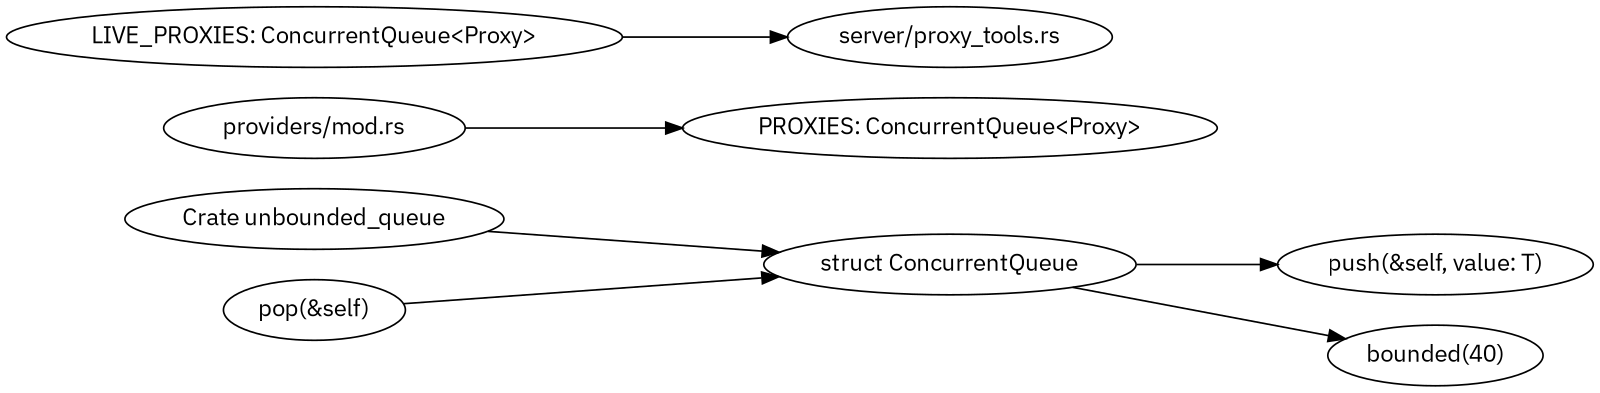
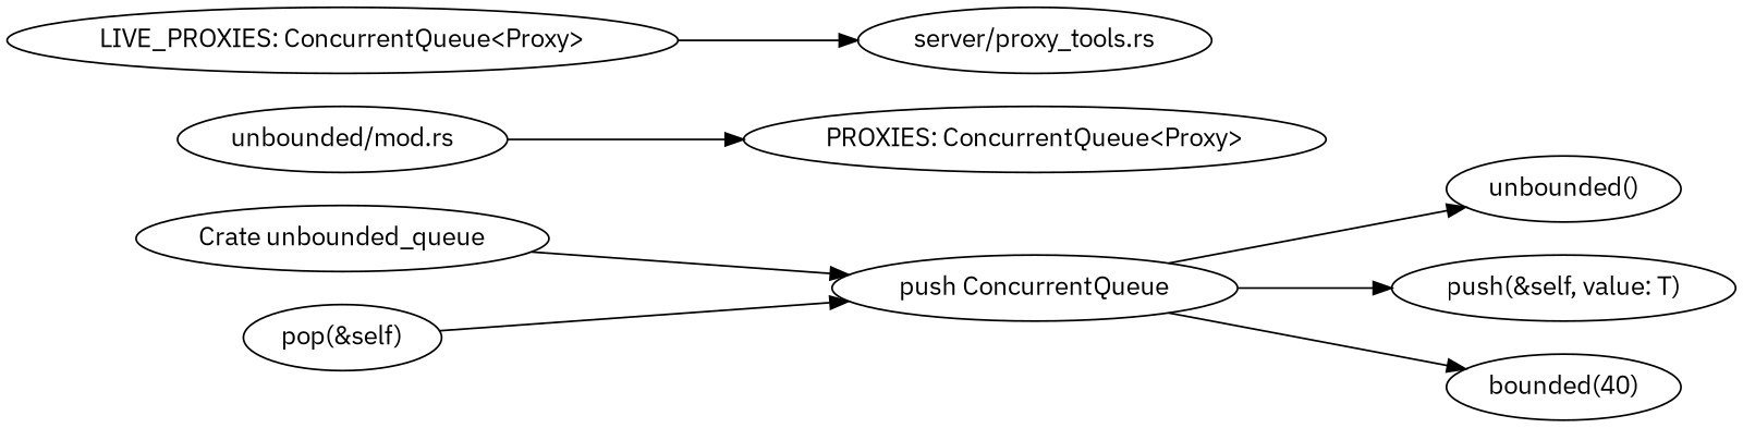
  digraph {
    fontname="IBM Plex Sans"
    rankdir=LR
    node [fontname="IBM Plex Sans"]
    edge [fontname="IBM Plex Sans"]
    n1 [label="Crate unbounded_queue"]
-   n2 [label="struct ConcurrentQueue"]
+   n2 [label="push ConcurrentQueue"]
+   "unbounded()"
    "push(&self, value: T)"
    n5 [label="bounded(40)"]
    "pop(&self)"
-   "providers/mod.rs"
+   "providers/mod.rs" [label="unbounded/mod.rs"]
    "PROXIES: ConcurrentQueue<Proxy>"
    "LIVE_PROXIES: ConcurrentQueue<Proxy>"
    "server/proxy_tools.rs"
    n1 -> n2
+   n2 -> "unbounded()"
    n2 -> "push(&self, value: T)"
    n2 -> n5
    "pop(&self)" -> n2
    "providers/mod.rs" -> "PROXIES: ConcurrentQueue<Proxy>"
    "LIVE_PROXIES: ConcurrentQueue<Proxy>" -> "server/proxy_tools.rs"
  }
